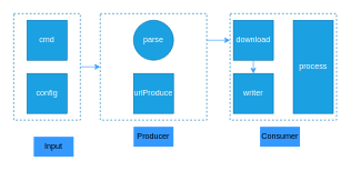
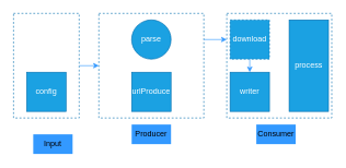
  <mxCell id="0" />
  <mxCell id="1" parent="0" />
  <mxCell id="2" value="" style="rounded=0;whiteSpace=wrap;html=1;fillColor=none;fontColor=#ffffff;strokeColor=#006EAF;dashed=1;" parent="1" vertex="1"><mxGeometry x="345" y="20" width="160" height="160" as="geometry" /></mxCell>
  <mxCell id="3" value="parse" style="ellipse;whiteSpace=wrap;html=1;fillColor=#1ba1e2;fontColor=#ffffff;strokeColor=#006EAF;" parent="1" vertex="1"><mxGeometry x="200" y="30" width="60" height="60" as="geometry" /></mxCell>
  <mxCell id="4" value="urlProduce" style="rounded=0;whiteSpace=wrap;html=1;fillColor=#1ba1e2;fontColor=#ffffff;strokeColor=#006EAF;" parent="1" vertex="1"><mxGeometry x="200" y="110" width="60" height="60" as="geometry" /></mxCell>
- <mxCell id="5" value="cmd" style="rounded=0;whiteSpace=wrap;html=1;fillColor=#1ba1e2;fontColor=#ffffff;strokeColor=#006EAF;" parent="1" vertex="1"><mxGeometry x="40" y="30" width="60" height="60" as="geometry" /></mxCell>
  <mxCell id="6" value="config" style="rounded=0;whiteSpace=wrap;html=1;fillColor=#1ba1e2;fontColor=#ffffff;strokeColor=#006EAF;" parent="1" vertex="1"><mxGeometry x="40" y="110" width="60" height="60" as="geometry" /></mxCell>
- <mxCell id="7" value="download" style="rounded=0;whiteSpace=wrap;html=1;fillColor=#1ba1e2;fontColor=#ffffff;strokeColor=#006EAF;" parent="1" vertex="1"><mxGeometry x="350" y="30" width="60" height="60" as="geometry" /></mxCell>
+ <mxCell id="7" value="download" style="rounded=0;whiteSpace=wrap;html=1;fillColor=#1ba1e2;fontColor=#ffffff;strokeColor=#006EAF;dashed=1;" parent="1" vertex="1"><mxGeometry x="350" y="30" width="60" height="60" as="geometry" /></mxCell>
  <mxCell id="8" value="writer" style="rounded=0;whiteSpace=wrap;html=1;fillColor=#1ba1e2;fontColor=#ffffff;strokeColor=#006EAF;" parent="1" vertex="1"><mxGeometry x="350" y="110" width="60" height="60" as="geometry" /></mxCell>
  <mxCell id="9" value="process" style="rounded=0;whiteSpace=wrap;html=1;fillColor=#1ba1e2;fontColor=#ffffff;strokeColor=#006EAF;" parent="1" vertex="1"><mxGeometry x="440" y="30" width="60" height="140" as="geometry" /></mxCell>
  <mxCell id="10" value="" style="rounded=0;whiteSpace=wrap;html=1;fillColor=none;fontColor=#ffffff;strokeColor=#006EAF;dashed=1;" parent="1" vertex="1"><mxGeometry x="150" y="20" width="160" height="160" as="geometry" /></mxCell>
  <mxCell id="11" value="&lt;font color=&quot;#000000&quot;&gt;Producer&lt;/font&gt;" style="text;html=1;strokeColor=none;fillColor=#3399FF;align=center;verticalAlign=middle;whiteSpace=wrap;rounded=0;dashed=1;" parent="1" vertex="1"><mxGeometry x="200" y="190" width="60" height="30" as="geometry" /></mxCell>
  <mxCell id="12" value="&lt;font color=&quot;#000000&quot;&gt;Consumer&lt;/font&gt;" style="text;html=1;strokeColor=none;fillColor=#3399FF;align=center;verticalAlign=middle;whiteSpace=wrap;rounded=0;dashed=1;" parent="1" vertex="1"><mxGeometry x="390" y="190" width="60" height="30" as="geometry" /></mxCell>
  <mxCell id="13" value="" style="endArrow=classic;html=1;fontColor=#000000;strokeColor=#3399FF;entryX=0.5;entryY=0;entryDx=0;entryDy=0;exitX=0.5;exitY=1;exitDx=0;exitDy=0;" parent="1" source="7" target="8" edge="1"><mxGeometry width="50" height="50" relative="1" as="geometry"><mxPoint x="448.56" y="70.38" as="sourcePoint" /><mxPoint x="420" y="70" as="targetPoint" /></mxGeometry></mxCell>
  <mxCell id="14" value="" style="endArrow=classic;html=1;fontColor=#000000;strokeColor=#3399FF;entryX=0;entryY=0.25;entryDx=0;entryDy=0;exitX=1;exitY=0.25;exitDx=0;exitDy=0;" parent="1" source="10" target="2" edge="1"><mxGeometry width="50" height="50" relative="1" as="geometry"><mxPoint x="330" y="260" as="sourcePoint" /><mxPoint x="380" y="210" as="targetPoint" /></mxGeometry></mxCell>
  <mxCell id="15" value="" style="rounded=0;whiteSpace=wrap;html=1;fillColor=none;fontColor=#ffffff;strokeColor=#006EAF;dashed=1;" parent="1" vertex="1"><mxGeometry x="20" y="20" width="100" height="160" as="geometry" /></mxCell>
  <mxCell id="16" value="&lt;font color=&quot;#000000&quot;&gt;Input&lt;/font&gt;" style="text;html=1;strokeColor=none;fillColor=#3399FF;align=center;verticalAlign=middle;whiteSpace=wrap;rounded=0;dashed=1;" parent="1" vertex="1"><mxGeometry x="50" y="205" width="60" height="30" as="geometry" /></mxCell>
  <mxCell id="17" value="" style="endArrow=classic;html=1;fontColor=#000000;strokeColor=#3399FF;entryX=0;entryY=0.5;entryDx=0;entryDy=0;exitX=1;exitY=0.5;exitDx=0;exitDy=0;" parent="1" source="15" target="10" edge="1"><mxGeometry width="50" height="50" relative="1" as="geometry"><mxPoint x="150" y="310" as="sourcePoint" /><mxPoint x="200" y="260" as="targetPoint" /></mxGeometry></mxCell>
